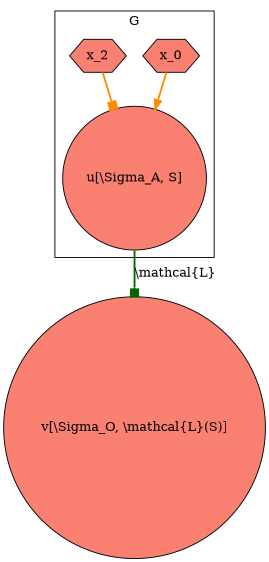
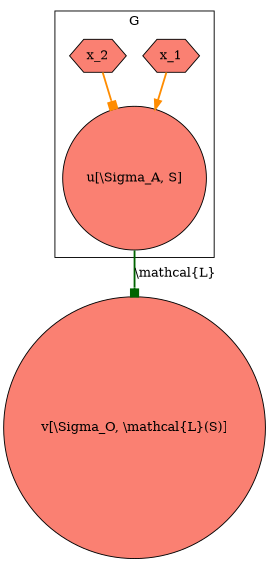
  strict digraph {
    node [fillcolor=salmon shape=hexagon style=filled]
    edge [style=bold color=darkorange arrowhead=box]
-   x_1 [label=x_0]
+   x_1
    "u[\\Sigma_A, S]" [shape=circle]
    x_2
    "v[\\Sigma_O, \\mathcal{L}(S)]" [shape=circle]
    subgraph cluster_1 {
      label=G
      x_1
      "u[\\Sigma_A, S]"
      x_2
    }
    x_1 -> "u[\\Sigma_A, S]" [arrowhead=normal]
    "u[\\Sigma_A, S]" -> "v[\\Sigma_O, \\mathcal{L}(S)]" [label="\\mathcal{L}" color=darkgreen]
    x_2 -> "u[\\Sigma_A, S]"
  }
